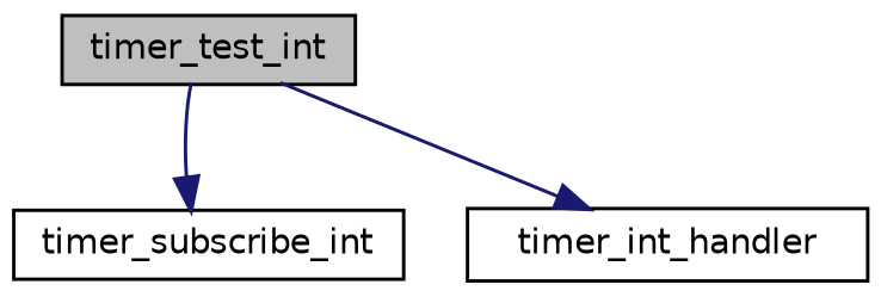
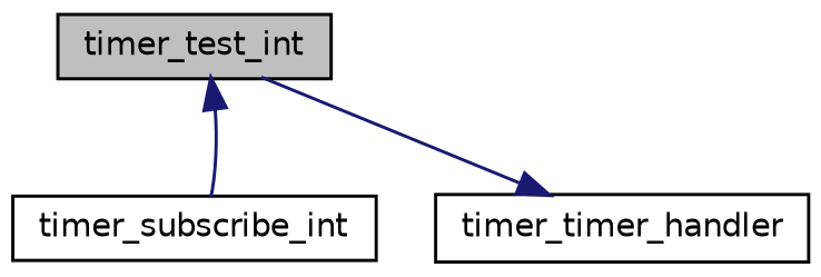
  digraph {
    rankdir=TB
    node [color=black fillcolor=white fontname=Helvetica fontsize=10 shape=record style=filled]
    edge [color=midnightblue fontname=Helvetica fontsize=10 labelfontname=Helvetica labelfontsize=10 style=solid]
    n1 [fillcolor=grey75 fontcolor=black height=0.2 label=timer_test_int width=0.4]
    n2 [height=0.2 label=timer_subscribe_int width=0.4]
-   n3 [height=0.2 label=timer_int_handler width=0.4]
-   n1 -> n2
+   n3 [height=0.2 label=timer_timer_handler width=0.4]
+   n2 -> n1
    n1 -> n3
  }
